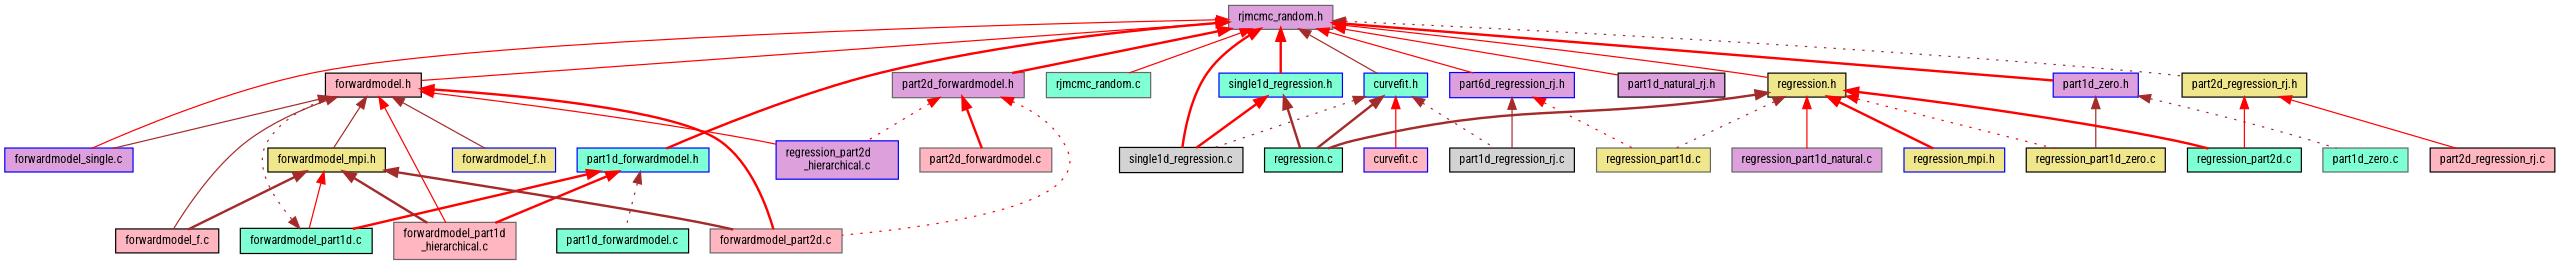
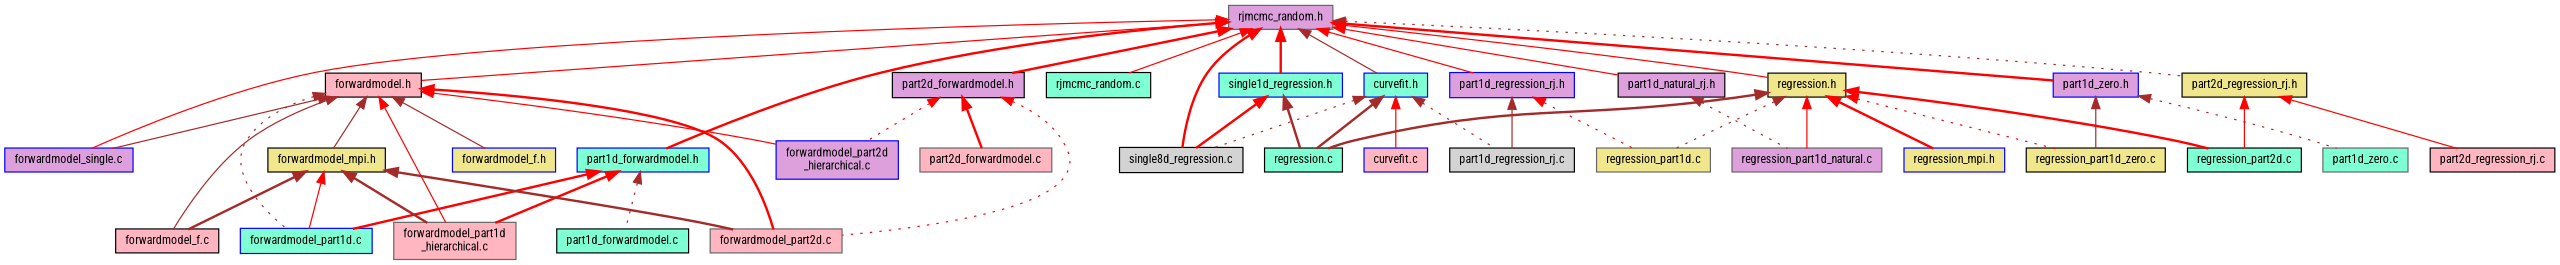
  digraph {
    fontname="Roboto Condensed"
    node [color=black fillcolor=aquamarine fontname="Roboto Condensed" fontsize=10 shape=record style=filled]
    edge [color=red dir=back fontname="Roboto Condensed" fontsize=10 labelfontname="FreeSans.ttf" labelfontsize=10 style=solid]
    n1 [color=gray40 fillcolor=plum fontcolor=black height=0.2 label="rjmcmc_random.h" width=0.4]
    n2 [color=blue fillcolor=plum height=0.2 label="forwardmodel_single.c" width=0.4]
-   n3 [color=gray40 height=0.2 label="rjmcmc_random.c" width=0.4]
-   n4 [fillcolor=lightgrey height=0.2 label="single1d_regression.c" width=0.4]
+   n3 [height=0.2 label="rjmcmc_random.c" width=0.4]
+   n4 [fillcolor=lightgrey height=0.2 label="single8d_regression.c" width=0.4]
    n5 [color=blue height=0.2 label="curvefit.h" width=0.4]
    n6 [fillcolor=lightpink height=0.2 label="forwardmodel.h" width=0.4]
    n7 [color=blue height=0.2 label="part1d_forwardmodel.h" width=0.4]
    n8 [fillcolor=plum height=0.2 label="part1d_natural_rj.h" width=0.4]
-   n9 [color=blue fillcolor=plum height=0.2 label="part6d_regression_rj.h" width=0.4]
+   n9 [color=blue fillcolor=plum height=0.2 label="part1d_regression_rj.h" width=0.4]
    n10 [color=blue fillcolor=plum height=0.2 label="part1d_zero.h" width=0.4]
-   n11 [color=gray40 fillcolor=plum height=0.2 label="part2d_forwardmodel.h" width=0.4]
+   n11 [fillcolor=plum height=0.2 label="part2d_forwardmodel.h" width=0.4]
    n12 [fillcolor=khaki height=0.2 label="part2d_regression_rj.h" width=0.4]
    n13 [fillcolor=khaki height=0.2 label="regression.h" width=0.4]
    n14 [color=blue height=0.2 label="single1d_regression.h" width=0.4]
    n15 [color=blue fillcolor=lightpink height=0.2 label="curvefit.c" width=0.4]
    n16 [fillcolor=lightgrey height=0.2 label="part1d_regression_rj.c" width=0.4]
    n17 [height=0.2 label="regression.c" width=0.4]
    n18 [fillcolor=lightpink height=0.2 label="forwardmodel_f.c" width=0.4]
-   n19 [height=0.2 label="forwardmodel_part1d.c" width=0.4]
+   n19 [color=blue height=0.2 label="forwardmodel_part1d.c" width=0.4]
    n20 [color=gray40 fillcolor=lightpink height=0.2 label="forwardmodel_part1d\l_hierarchical.c" width=0.4]
    n21 [color=gray40 fillcolor=lightpink height=0.2 label="forwardmodel_part2d.c" width=0.4]
-   n22 [color=blue fillcolor=plum height=0.2 label="regression_part2d\l_hierarchical.c" width=0.4]
+   n22 [color=blue fillcolor=plum height=0.2 label="forwardmodel_part2d\l_hierarchical.c" width=0.4]
    n23 [color=blue fillcolor=khaki height=0.2 label="forwardmodel_f.h" width=0.4]
    n24 [fillcolor=khaki height=0.2 label="forwardmodel_mpi.h" width=0.4]
    n25 [height=0.2 label="part1d_forwardmodel.c" width=0.4]
    n26 [color=gray40 fillcolor=plum height=0.2 label="regression_part1d_natural.c" width=0.4]
    n27 [color=gray40 fillcolor=khaki height=0.2 label="regression_part1d.c" width=0.4]
    n28 [color=gray40 height=0.2 label="part1d_zero.c" width=0.4]
    n29 [fillcolor=khaki height=0.2 label="regression_part1d_zero.c" width=0.4]
    n30 [color=gray40 fillcolor=lightpink height=0.2 label="part2d_forwardmodel.c" width=0.4]
    n31 [fillcolor=lightpink height=0.2 label="part2d_regression_rj.c" width=0.4]
    n32 [height=0.2 label="regression_part2d.c" width=0.4]
    n33 [color=blue fillcolor=khaki height=0.2 label="regression_mpi.h" width=0.4]
    n1 -> n2
    n1 -> n3
    n1 -> n4 [style=bold]
    n1 -> n5 [color=brown]
    n1 -> n6
    n1 -> n7 [style=bold]
    n1 -> n8
    n1 -> n9
    n1 -> n10 [style=bold]
    n1 -> n11 [style=bold]
    n1 -> n12 [color=brown style=dotted]
    n1 -> n13
    n1 -> n14 [style=bold]
    n5 -> n4 [color=brown style=dotted]
    n5 -> n15
    n5 -> n16 [color=brown style=dotted]
    n5 -> n17 [color=brown style=bold]
    n6 -> n2 [color=brown]
    n6 -> n18 [color=brown]
-   n19 -> n6 [color=brown style=dotted]
+   n6 -> n19 [color=brown style=dotted]
    n6 -> n20
    n6 -> n21 [style=bold]
    n6 -> n22
    n6 -> n23 [color=brown]
    n6 -> n24 [color=brown]
    n7 -> n19 [style=bold]
    n7 -> n20 [style=bold]
    n7 -> n25 [color=brown style=dotted]
+   n8 -> n26 [color=brown style=dotted]
    n9 -> n16 [color=brown]
    n9 -> n27 [style=dotted]
    n10 -> n28 [color=brown style=dotted]
    n10 -> n29 [color=brown]
    n11 -> n21 [style=dotted]
    n11 -> n22 [style=dotted]
    n11 -> n30 [style=bold]
    n12 -> n31
    n12 -> n32
    n13 -> n17 [color=brown style=bold]
    n13 -> n26
    n13 -> n27 [color=brown style=dotted]
    n13 -> n29 [style=dotted]
    n13 -> n32 [style=bold]
    n13 -> n33 [style=bold]
    n14 -> n4 [style=bold]
    n14 -> n17 [color=brown style=bold]
    n24 -> n18 [color=brown style=bold]
    n24 -> n19
    n24 -> n20 [color=brown style=bold]
    n24 -> n21 [color=brown style=bold]
  }
